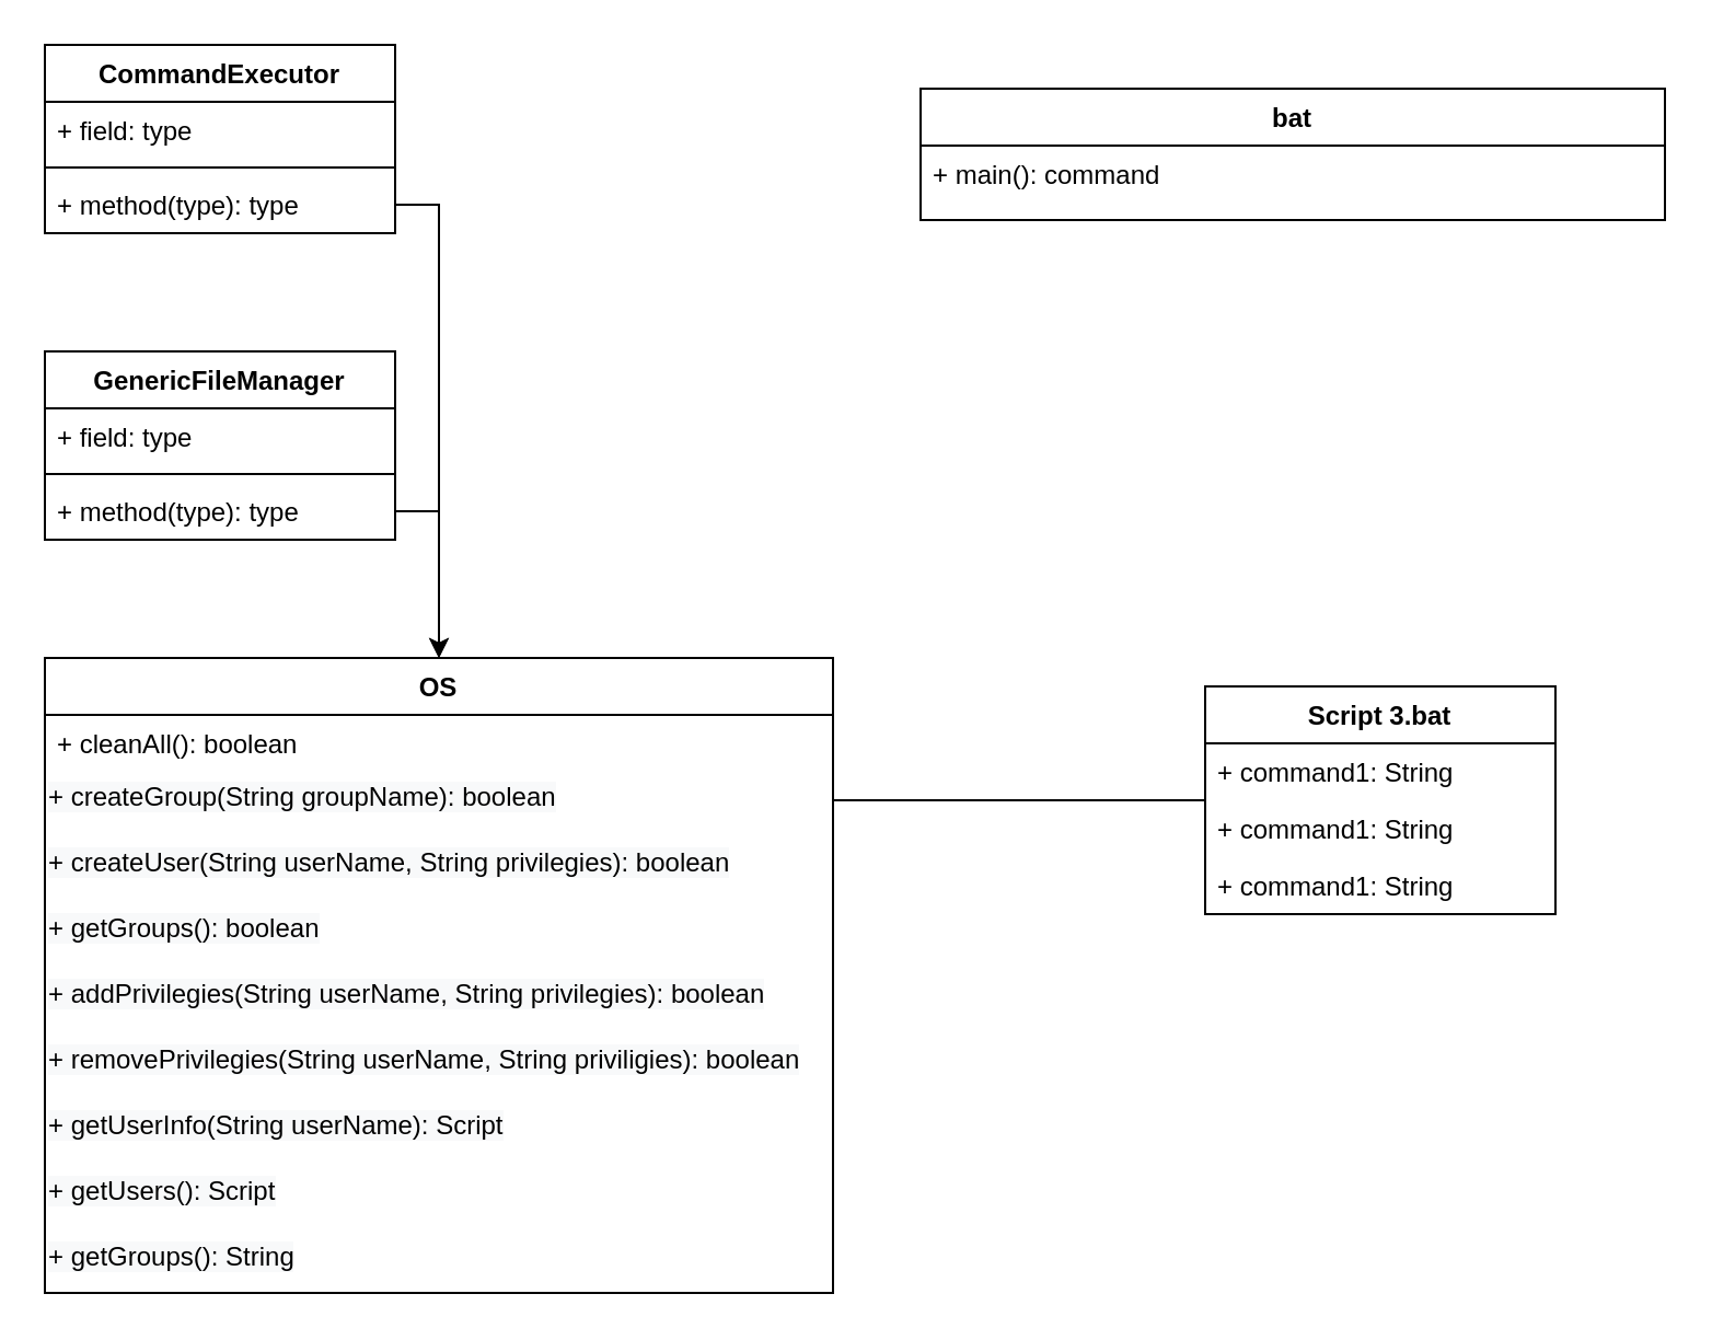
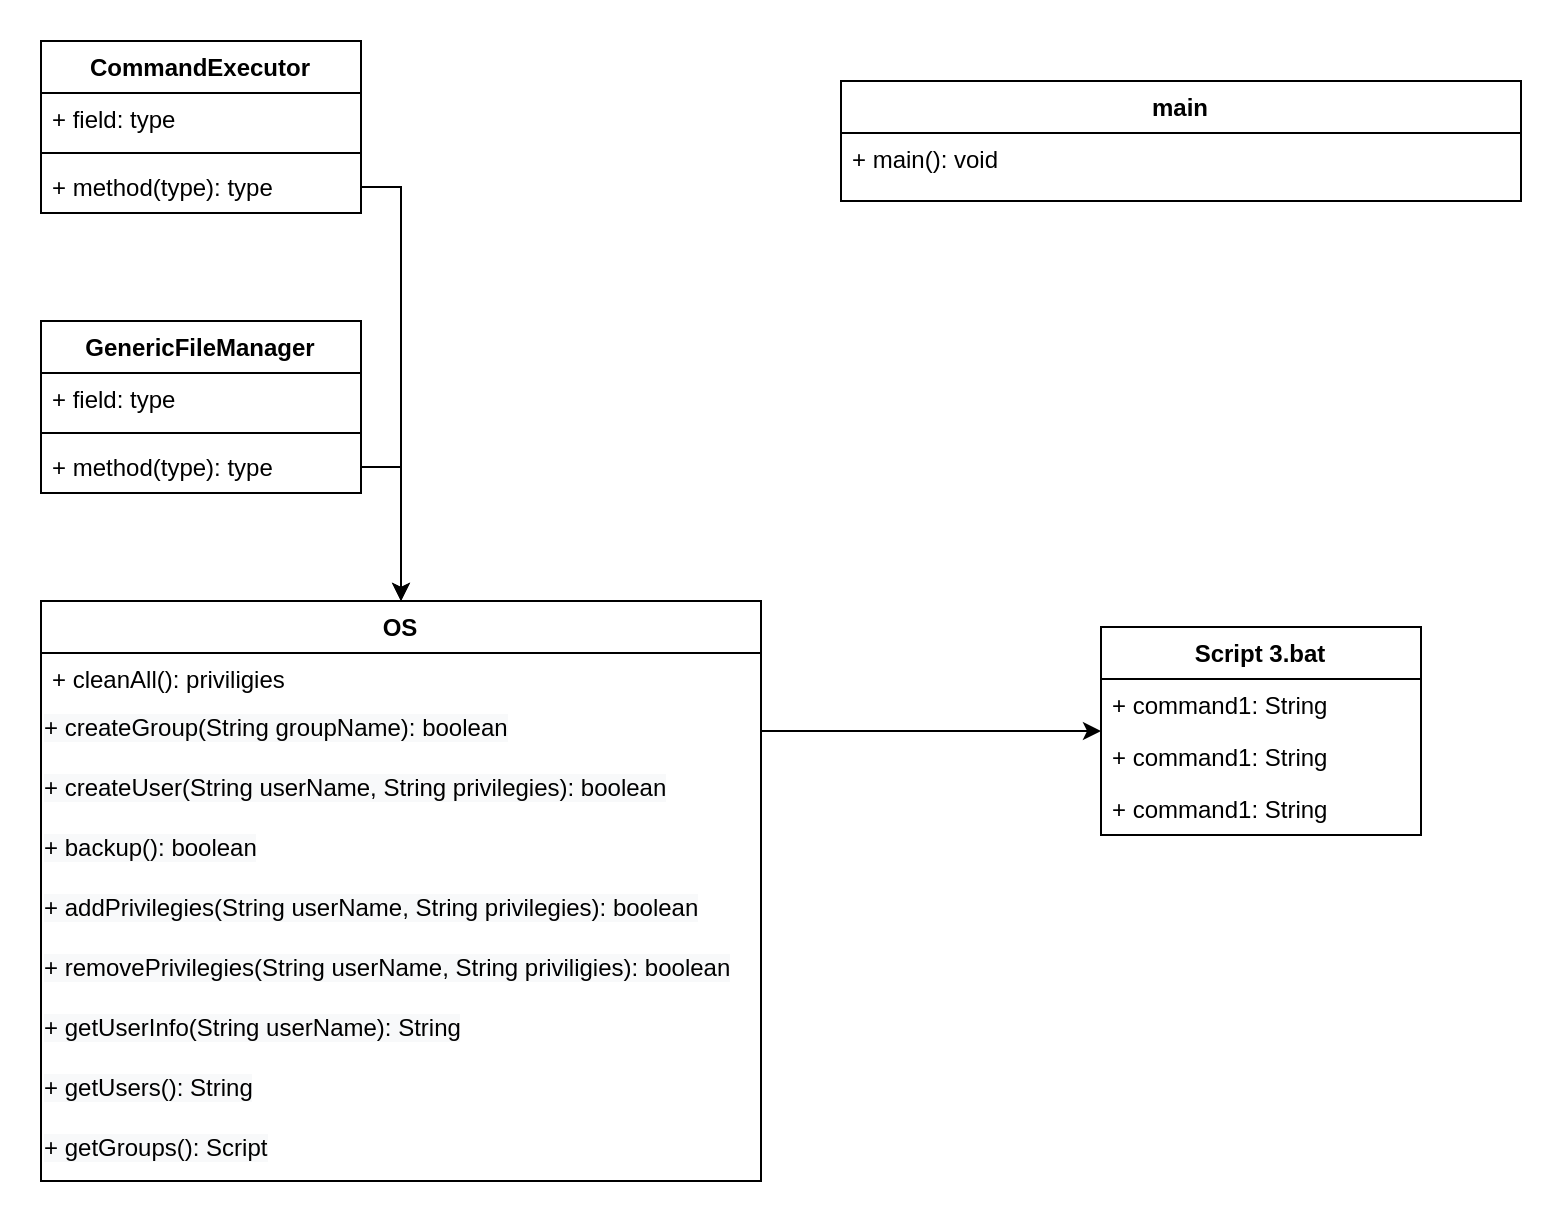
  <mxCell id="0" />
  <mxCell id="1" parent="0" />
  <mxCell id="2" value="CommandExecutor" style="swimlane;fontStyle=1;align=center;verticalAlign=top;childLayout=stackLayout;horizontal=1;startSize=26;horizontalStack=0;resizeParent=1;resizeParentMax=0;resizeLast=0;collapsible=1;marginBottom=0;" vertex="1" parent="1"><mxGeometry x="20" y="20" width="160" height="86" as="geometry" /></mxCell>
  <mxCell id="3" value="+ field: type" style="text;strokeColor=none;fillColor=none;align=left;verticalAlign=top;spacingLeft=4;spacingRight=4;overflow=hidden;rotatable=0;points=[[0,0.5],[1,0.5]];portConstraint=eastwest;" vertex="1" parent="2"><mxGeometry y="26" width="160" height="26" as="geometry" /></mxCell>
  <mxCell id="4" value="" style="line;strokeWidth=1;fillColor=none;align=left;verticalAlign=middle;spacingTop=-1;spacingLeft=3;spacingRight=3;rotatable=0;labelPosition=right;points=[];portConstraint=eastwest;" vertex="1" parent="2"><mxGeometry y="52" width="160" height="8" as="geometry" /></mxCell>
  <mxCell id="5" value="+ method(type): type" style="text;strokeColor=none;fillColor=none;align=left;verticalAlign=top;spacingLeft=4;spacingRight=4;overflow=hidden;rotatable=0;points=[[0,0.5],[1,0.5]];portConstraint=eastwest;" vertex="1" parent="2"><mxGeometry y="60" width="160" height="26" as="geometry" /></mxCell>
  <mxCell id="6" value="GenericFileManager" style="swimlane;fontStyle=1;align=center;verticalAlign=top;childLayout=stackLayout;horizontal=1;startSize=26;horizontalStack=0;resizeParent=1;resizeParentMax=0;resizeLast=0;collapsible=1;marginBottom=0;" vertex="1" parent="1"><mxGeometry x="20" y="160" width="160" height="86" as="geometry" /></mxCell>
  <mxCell id="7" value="+ field: type" style="text;strokeColor=none;fillColor=none;align=left;verticalAlign=top;spacingLeft=4;spacingRight=4;overflow=hidden;rotatable=0;points=[[0,0.5],[1,0.5]];portConstraint=eastwest;" vertex="1" parent="6"><mxGeometry y="26" width="160" height="26" as="geometry" /></mxCell>
  <mxCell id="8" value="" style="line;strokeWidth=1;fillColor=none;align=left;verticalAlign=middle;spacingTop=-1;spacingLeft=3;spacingRight=3;rotatable=0;labelPosition=right;points=[];portConstraint=eastwest;" vertex="1" parent="6"><mxGeometry y="52" width="160" height="8" as="geometry" /></mxCell>
  <mxCell id="9" value="+ method(type): type" style="text;strokeColor=none;fillColor=none;align=left;verticalAlign=top;spacingLeft=4;spacingRight=4;overflow=hidden;rotatable=0;points=[[0,0.5],[1,0.5]];portConstraint=eastwest;" vertex="1" parent="6"><mxGeometry y="60" width="160" height="26" as="geometry" /></mxCell>
  <mxCell id="10" value="OS" style="swimlane;fontStyle=1;align=center;verticalAlign=top;childLayout=stackLayout;horizontal=1;startSize=26;horizontalStack=0;resizeParent=1;resizeParentMax=0;resizeLast=0;collapsible=1;marginBottom=0;" vertex="1" parent="1"><mxGeometry x="20" y="300" width="360" height="290" as="geometry" /></mxCell>
- <mxCell id="11" value="+ cleanAll(): boolean" style="text;strokeColor=none;fillColor=none;align=left;verticalAlign=top;spacingLeft=4;spacingRight=4;overflow=hidden;rotatable=0;points=[[0,0.5],[1,0.5]];portConstraint=eastwest;" vertex="1" parent="10"><mxGeometry y="26" width="360" height="24" as="geometry" /></mxCell>
+ <mxCell id="11" value="+ cleanAll(): priviligies" style="text;strokeColor=none;fillColor=none;align=left;verticalAlign=top;spacingLeft=4;spacingRight=4;overflow=hidden;rotatable=0;points=[[0,0.5],[1,0.5]];portConstraint=eastwest;" vertex="1" parent="10"><mxGeometry y="26" width="360" height="24" as="geometry" /></mxCell>
  <mxCell id="12" value="&lt;span style=&quot;color: rgb(0 , 0 , 0) ; font-family: &amp;#34;helvetica&amp;#34; ; font-size: 12px ; font-style: normal ; font-weight: 400 ; letter-spacing: normal ; text-align: left ; text-indent: 0px ; text-transform: none ; word-spacing: 0px ; background-color: rgb(248 , 249 , 250) ; display: inline ; float: none&quot;&gt;+ createGroup(String groupName): boolean&lt;/span&gt;&lt;br style=&quot;padding: 0px ; margin: 0px ; color: rgb(0 , 0 , 0) ; font-family: &amp;#34;helvetica&amp;#34; ; font-size: 12px ; font-style: normal ; font-weight: 400 ; letter-spacing: normal ; text-align: left ; text-indent: 0px ; text-transform: none ; word-spacing: 0px ; background-color: rgb(248 , 249 , 250)&quot;&gt;" style="text;whiteSpace=wrap;html=1;" vertex="1" parent="10"><mxGeometry y="50" width="360" height="30" as="geometry" /></mxCell>
  <mxCell id="13" value="&lt;span style=&quot;color: rgb(0 , 0 , 0) ; font-size: 12px ; font-style: normal ; font-weight: 400 ; letter-spacing: normal ; text-align: left ; text-indent: 0px ; text-transform: none ; word-spacing: 0px ; font-family: &amp;#34;helvetica&amp;#34; ; background-color: rgb(248 , 249 , 250) ; display: inline ; float: none&quot;&gt;+ createUser(String userName, String privilegies): boolean&lt;/span&gt;&lt;br style=&quot;color: rgb(0 , 0 , 0) ; font-size: 12px ; font-style: normal ; font-weight: 400 ; letter-spacing: normal ; text-align: left ; text-indent: 0px ; text-transform: none ; word-spacing: 0px ; padding: 0px ; margin: 0px ; font-family: &amp;#34;helvetica&amp;#34; ; background-color: rgb(248 , 249 , 250)&quot;&gt;" style="text;whiteSpace=wrap;html=1;" vertex="1" parent="10"><mxGeometry y="80" width="360" height="30" as="geometry" /></mxCell>
- <mxCell id="14" value="&lt;span style=&quot;color: rgb(0 , 0 , 0) ; font-size: 12px ; font-style: normal ; font-weight: 400 ; letter-spacing: normal ; text-align: left ; text-indent: 0px ; text-transform: none ; word-spacing: 0px ; font-family: &amp;#34;helvetica&amp;#34; ; background-color: rgb(248 , 249 , 250) ; display: inline ; float: none&quot;&gt;+ getGroups(): boolean&lt;/span&gt;" style="text;whiteSpace=wrap;html=1;" vertex="1" parent="10"><mxGeometry y="110" width="360" height="30" as="geometry" /></mxCell>
+ <mxCell id="14" value="&lt;span style=&quot;color: rgb(0 , 0 , 0) ; font-size: 12px ; font-style: normal ; font-weight: 400 ; letter-spacing: normal ; text-align: left ; text-indent: 0px ; text-transform: none ; word-spacing: 0px ; font-family: &amp;#34;helvetica&amp;#34; ; background-color: rgb(248 , 249 , 250) ; display: inline ; float: none&quot;&gt;+ backup(): boolean&lt;/span&gt;" style="text;whiteSpace=wrap;html=1;" vertex="1" parent="10"><mxGeometry y="110" width="360" height="30" as="geometry" /></mxCell>
  <mxCell id="15" value="&lt;span style=&quot;color: rgb(0 , 0 , 0) ; font-size: 12px ; font-style: normal ; font-weight: 400 ; letter-spacing: normal ; text-align: left ; text-indent: 0px ; text-transform: none ; word-spacing: 0px ; font-family: &amp;#34;helvetica&amp;#34; ; background-color: rgb(248 , 249 , 250) ; display: inline ; float: none&quot;&gt;+ addPrivilegies(String userName, String privilegies): boolean&lt;/span&gt;&lt;br style=&quot;color: rgb(0 , 0 , 0) ; font-size: 12px ; font-style: normal ; font-weight: 400 ; letter-spacing: normal ; text-align: left ; text-indent: 0px ; text-transform: none ; word-spacing: 0px ; padding: 0px ; margin: 0px ; font-family: &amp;#34;helvetica&amp;#34; ; background-color: rgb(248 , 249 , 250)&quot;&gt;" style="text;whiteSpace=wrap;html=1;" vertex="1" parent="10"><mxGeometry y="140" width="360" height="30" as="geometry" /></mxCell>
  <mxCell id="16" value="&lt;span style=&quot;color: rgb(0 , 0 , 0) ; font-size: 12px ; font-style: normal ; font-weight: 400 ; letter-spacing: normal ; text-align: left ; text-indent: 0px ; text-transform: none ; word-spacing: 0px ; font-family: &amp;#34;helvetica&amp;#34; ; background-color: rgb(248 , 249 , 250) ; display: inline ; float: none&quot;&gt;+ removePrivilegies(String userName, String priviligies): boolean&lt;/span&gt;&lt;br style=&quot;color: rgb(0 , 0 , 0) ; font-size: 12px ; font-style: normal ; font-weight: 400 ; letter-spacing: normal ; text-align: left ; text-indent: 0px ; text-transform: none ; word-spacing: 0px ; padding: 0px ; margin: 0px ; font-family: &amp;#34;helvetica&amp;#34; ; background-color: rgb(248 , 249 , 250)&quot;&gt;" style="text;whiteSpace=wrap;html=1;" vertex="1" parent="10"><mxGeometry y="170" width="360" height="30" as="geometry" /></mxCell>
- <mxCell id="17" value="&lt;span style=&quot;color: rgb(0 , 0 , 0) ; font-size: 12px ; font-style: normal ; font-weight: 400 ; letter-spacing: normal ; text-align: left ; text-indent: 0px ; text-transform: none ; word-spacing: 0px ; font-family: &amp;#34;helvetica&amp;#34; ; background-color: rgb(248 , 249 , 250) ; display: inline ; float: none&quot;&gt;+ getUserInfo(String userName): Script&lt;/span&gt;&lt;br style=&quot;color: rgb(0 , 0 , 0) ; font-size: 12px ; font-style: normal ; font-weight: 400 ; letter-spacing: normal ; text-align: left ; text-indent: 0px ; text-transform: none ; word-spacing: 0px ; padding: 0px ; margin: 0px ; font-family: &amp;#34;helvetica&amp;#34; ; background-color: rgb(248 , 249 , 250)&quot;&gt;" style="text;whiteSpace=wrap;html=1;" vertex="1" parent="10"><mxGeometry y="200" width="360" height="30" as="geometry" /></mxCell>
- <mxCell id="18" value="&lt;span style=&quot;color: rgb(0 , 0 , 0) ; font-size: 12px ; font-style: normal ; font-weight: 400 ; letter-spacing: normal ; text-align: left ; text-indent: 0px ; text-transform: none ; word-spacing: 0px ; font-family: &amp;#34;helvetica&amp;#34; ; background-color: rgb(248 , 249 , 250) ; display: inline ; float: none&quot;&gt;+ getUsers(): Script&lt;/span&gt;" style="text;whiteSpace=wrap;html=1;" vertex="1" parent="10"><mxGeometry y="230" width="360" height="30" as="geometry" /></mxCell>
- <mxCell id="19" value="&lt;span style=&quot;color: rgb(0 , 0 , 0) ; font-size: 12px ; font-style: normal ; font-weight: 400 ; letter-spacing: normal ; text-align: left ; text-indent: 0px ; text-transform: none ; word-spacing: 0px ; font-family: &amp;#34;helvetica&amp;#34; ; background-color: rgb(248 , 249 , 250) ; display: inline ; float: none&quot;&gt;+ getGroups(): String&lt;/span&gt;" style="text;whiteSpace=wrap;html=1;" vertex="1" parent="10"><mxGeometry y="260" width="360" height="30" as="geometry" /></mxCell>
- <mxCell id="20" value="bat" style="swimlane;fontStyle=1;align=center;verticalAlign=top;childLayout=stackLayout;horizontal=1;startSize=26;horizontalStack=0;resizeParent=1;resizeParentMax=0;resizeLast=0;collapsible=1;marginBottom=0;" vertex="1" parent="1"><mxGeometry x="420" y="40" width="340" height="60" as="geometry" /></mxCell>
- <mxCell id="21" value="+ main(): command" style="text;strokeColor=none;fillColor=none;align=left;verticalAlign=top;spacingLeft=4;spacingRight=4;overflow=hidden;rotatable=0;points=[[0,0.5],[1,0.5]];portConstraint=eastwest;" vertex="1" parent="20"><mxGeometry y="26" width="340" height="34" as="geometry" /></mxCell>
+ <mxCell id="17" value="&lt;span style=&quot;color: rgb(0 , 0 , 0) ; font-size: 12px ; font-style: normal ; font-weight: 400 ; letter-spacing: normal ; text-align: left ; text-indent: 0px ; text-transform: none ; word-spacing: 0px ; font-family: &amp;#34;helvetica&amp;#34; ; background-color: rgb(248 , 249 , 250) ; display: inline ; float: none&quot;&gt;+ getUserInfo(String userName): String&lt;/span&gt;&lt;br style=&quot;color: rgb(0 , 0 , 0) ; font-size: 12px ; font-style: normal ; font-weight: 400 ; letter-spacing: normal ; text-align: left ; text-indent: 0px ; text-transform: none ; word-spacing: 0px ; padding: 0px ; margin: 0px ; font-family: &amp;#34;helvetica&amp;#34; ; background-color: rgb(248 , 249 , 250)&quot;&gt;" style="text;whiteSpace=wrap;html=1;" vertex="1" parent="10"><mxGeometry y="200" width="360" height="30" as="geometry" /></mxCell>
+ <mxCell id="18" value="&lt;span style=&quot;color: rgb(0 , 0 , 0) ; font-size: 12px ; font-style: normal ; font-weight: 400 ; letter-spacing: normal ; text-align: left ; text-indent: 0px ; text-transform: none ; word-spacing: 0px ; font-family: &amp;#34;helvetica&amp;#34; ; background-color: rgb(248 , 249 , 250) ; display: inline ; float: none&quot;&gt;+ getUsers(): String&lt;/span&gt;" style="text;whiteSpace=wrap;html=1;" vertex="1" parent="10"><mxGeometry y="230" width="360" height="30" as="geometry" /></mxCell>
+ <mxCell id="19" value="&lt;span style=&quot;color: rgb(0 , 0 , 0) ; font-size: 12px ; font-style: normal ; font-weight: 400 ; letter-spacing: normal ; text-align: left ; text-indent: 0px ; text-transform: none ; word-spacing: 0px ; font-family: &amp;#34;helvetica&amp;#34; ; background-color: rgb(248 , 249 , 250) ; display: inline ; float: none&quot;&gt;+ getGroups(): Script&lt;/span&gt;" style="text;whiteSpace=wrap;html=1;" vertex="1" parent="10"><mxGeometry y="260" width="360" height="30" as="geometry" /></mxCell>
+ <mxCell id="20" value="main" style="swimlane;fontStyle=1;align=center;verticalAlign=top;childLayout=stackLayout;horizontal=1;startSize=26;horizontalStack=0;resizeParent=1;resizeParentMax=0;resizeLast=0;collapsible=1;marginBottom=0;" vertex="1" parent="1"><mxGeometry x="420" y="40" width="340" height="60" as="geometry" /></mxCell>
+ <mxCell id="21" value="+ main(): void" style="text;strokeColor=none;fillColor=none;align=left;verticalAlign=top;spacingLeft=4;spacingRight=4;overflow=hidden;rotatable=0;points=[[0,0.5],[1,0.5]];portConstraint=eastwest;" vertex="1" parent="20"><mxGeometry y="26" width="340" height="34" as="geometry" /></mxCell>
  <mxCell id="22" value="Script 3.bat" style="swimlane;fontStyle=1;align=center;verticalAlign=top;childLayout=stackLayout;horizontal=1;startSize=26;horizontalStack=0;resizeParent=1;resizeParentMax=0;resizeLast=0;collapsible=1;marginBottom=0;" vertex="1" parent="1"><mxGeometry x="550" y="313" width="160" height="104" as="geometry" /></mxCell>
  <mxCell id="23" value="+ command1: String" style="text;strokeColor=none;fillColor=none;align=left;verticalAlign=top;spacingLeft=4;spacingRight=4;overflow=hidden;rotatable=0;points=[[0,0.5],[1,0.5]];portConstraint=eastwest;" vertex="1" parent="22"><mxGeometry y="26" width="160" height="26" as="geometry" /></mxCell>
  <mxCell id="24" value="+ command1: String" style="text;strokeColor=none;fillColor=none;align=left;verticalAlign=top;spacingLeft=4;spacingRight=4;overflow=hidden;rotatable=0;points=[[0,0.5],[1,0.5]];portConstraint=eastwest;" vertex="1" parent="22"><mxGeometry y="52" width="160" height="26" as="geometry" /></mxCell>
  <mxCell id="25" value="+ command1: String" style="text;strokeColor=none;fillColor=none;align=left;verticalAlign=top;spacingLeft=4;spacingRight=4;overflow=hidden;rotatable=0;points=[[0,0.5],[1,0.5]];portConstraint=eastwest;" vertex="1" parent="22"><mxGeometry y="78" width="160" height="26" as="geometry" /></mxCell>
  <mxCell id="26" style="edgeStyle=orthogonalEdgeStyle;rounded=0;orthogonalLoop=1;jettySize=auto;html=1;" edge="1" parent="1" target="10"><mxGeometry relative="1" as="geometry"><mxPoint x="180" y="233" as="sourcePoint" /><Array as="points"><mxPoint x="200" y="233" /></Array></mxGeometry></mxCell>
  <mxCell id="27" style="edgeStyle=orthogonalEdgeStyle;rounded=0;orthogonalLoop=1;jettySize=auto;html=1;entryX=0.5;entryY=0;entryDx=0;entryDy=0;" edge="1" parent="1" source="5" target="10"><mxGeometry relative="1" as="geometry" /></mxCell>
- <mxCell id="28" style="edgeStyle=orthogonalEdgeStyle;rounded=0;orthogonalLoop=1;jettySize=auto;html=1;endArrow=none;" edge="1" parent="1" source="12" target="22"><mxGeometry relative="1" as="geometry" /></mxCell>
+ <mxCell id="28" style="edgeStyle=orthogonalEdgeStyle;rounded=0;orthogonalLoop=1;jettySize=auto;html=1;" edge="1" parent="1" source="12" target="22"><mxGeometry relative="1" as="geometry" /></mxCell>
